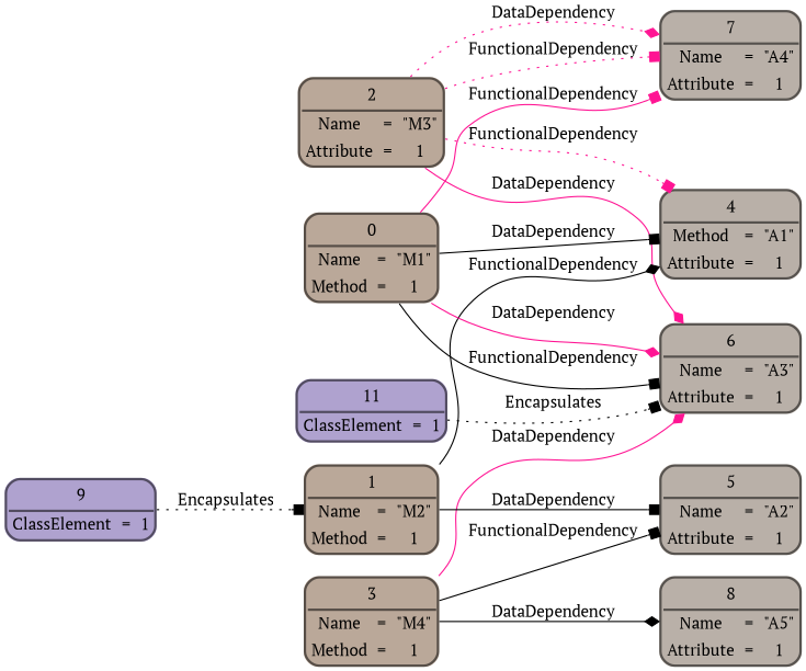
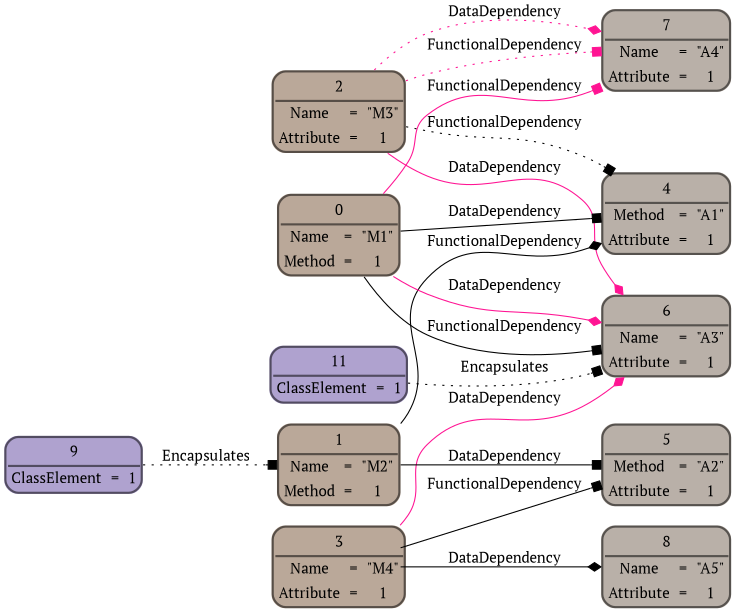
  digraph {
    fontname="PT Serif"
    rankdir=LR
    node [fillcolor="#b9b0a8" fontname="PT Serif" pencolor="#00000088" shape=plain style="filled, rounded"]
    edge [arrowhead=box color=black fontcolor=black fontname="PT Serif" labeldistance=3 style=solid]
    n1 [fillcolor="#baa899" label=<<TABLE CELLSPACING="0" BORDER="2" CELLBORDER="0" CELLPADDING="4" STYLE="ROUNDED"> 		<TR><TD COLSPAN="3" BORDER="2" SIDES="B">2</TD></TR> 		<TR><TD><FONT COLOR="black">Name</FONT></TD><TD><FONT COLOR="black">=</FONT></TD><TD><FONT COLOR="black">"M3"</FONT></TD></TR> 		<TR><TD><FONT COLOR="black">Attribute</FONT></TD><TD><FONT COLOR="black">=</FONT></TD><TD><FONT COLOR="black">1</FONT></TD></TR> 		</TABLE>>]
    n2 [label=<<TABLE CELLSPACING="0" BORDER="2" CELLBORDER="0" CELLPADDING="4" STYLE="ROUNDED"> 		<TR><TD COLSPAN="3" BORDER="2" SIDES="B">4</TD></TR> 		<TR><TD><FONT COLOR="black">Method</FONT></TD><TD><FONT COLOR="black">=</FONT></TD><TD><FONT COLOR="black">"A1"</FONT></TD></TR> 		<TR><TD><FONT COLOR="black">Attribute</FONT></TD><TD><FONT COLOR="black">=</FONT></TD><TD><FONT COLOR="black">1</FONT></TD></TR> 		</TABLE>>]
    n3 [label=<<TABLE CELLSPACING="0" BORDER="2" CELLBORDER="0" CELLPADDING="4" STYLE="ROUNDED"> 		<TR><TD COLSPAN="3" BORDER="2" SIDES="B">7</TD></TR> 		<TR><TD><FONT COLOR="black">Name</FONT></TD><TD><FONT COLOR="black">=</FONT></TD><TD><FONT COLOR="black">"A4"</FONT></TD></TR> 		<TR><TD><FONT COLOR="black">Attribute</FONT></TD><TD><FONT COLOR="black">=</FONT></TD><TD><FONT COLOR="black">1</FONT></TD></TR> 		</TABLE>>]
    n4 [label=<<TABLE CELLSPACING="0" BORDER="2" CELLBORDER="0" CELLPADDING="4" STYLE="ROUNDED"> 		<TR><TD COLSPAN="3" BORDER="2" SIDES="B">6</TD></TR> 		<TR><TD><FONT COLOR="black">Name</FONT></TD><TD><FONT COLOR="black">=</FONT></TD><TD><FONT COLOR="black">"A3"</FONT></TD></TR> 		<TR><TD><FONT COLOR="black">Attribute</FONT></TD><TD><FONT COLOR="black">=</FONT></TD><TD><FONT COLOR="black">1</FONT></TD></TR> 		</TABLE>>]
-   n5 [fillcolor="#baa899" label=<<TABLE CELLSPACING="0" BORDER="2" CELLBORDER="0" CELLPADDING="4" STYLE="ROUNDED"> 		<TR><TD COLSPAN="3" BORDER="2" SIDES="B">3</TD></TR> 		<TR><TD><FONT COLOR="black">Name</FONT></TD><TD><FONT COLOR="black">=</FONT></TD><TD><FONT COLOR="black">"M4"</FONT></TD></TR> 		<TR><TD><FONT COLOR="black">Method</FONT></TD><TD><FONT COLOR="black">=</FONT></TD><TD><FONT COLOR="black">1</FONT></TD></TR> 		</TABLE>>]
-   n6 [label=<<TABLE CELLSPACING="0" BORDER="2" CELLBORDER="0" CELLPADDING="4" STYLE="ROUNDED"> 		<TR><TD COLSPAN="3" BORDER="2" SIDES="B">5</TD></TR> 		<TR><TD><FONT COLOR="black">Name</FONT></TD><TD><FONT COLOR="black">=</FONT></TD><TD><FONT COLOR="black">"A2"</FONT></TD></TR> 		<TR><TD><FONT COLOR="black">Attribute</FONT></TD><TD><FONT COLOR="black">=</FONT></TD><TD><FONT COLOR="black">1</FONT></TD></TR> 		</TABLE>>]
+   n5 [fillcolor="#baa899" label=<<TABLE CELLSPACING="0" BORDER="2" CELLBORDER="0" CELLPADDING="4" STYLE="ROUNDED"> 		<TR><TD COLSPAN="3" BORDER="2" SIDES="B">3</TD></TR> 		<TR><TD><FONT COLOR="black">Name</FONT></TD><TD><FONT COLOR="black">=</FONT></TD><TD><FONT COLOR="black">"M4"</FONT></TD></TR> 		<TR><TD><FONT COLOR="black">Attribute</FONT></TD><TD><FONT COLOR="black">=</FONT></TD><TD><FONT COLOR="black">1</FONT></TD></TR> 		</TABLE>>]
+   n6 [label=<<TABLE CELLSPACING="0" BORDER="2" CELLBORDER="0" CELLPADDING="4" STYLE="ROUNDED"> 		<TR><TD COLSPAN="3" BORDER="2" SIDES="B">5</TD></TR> 		<TR><TD><FONT COLOR="black">Method</FONT></TD><TD><FONT COLOR="black">=</FONT></TD><TD><FONT COLOR="black">"A2"</FONT></TD></TR> 		<TR><TD><FONT COLOR="black">Attribute</FONT></TD><TD><FONT COLOR="black">=</FONT></TD><TD><FONT COLOR="black">1</FONT></TD></TR> 		</TABLE>>]
    n7 [label=<<TABLE CELLSPACING="0" BORDER="2" CELLBORDER="0" CELLPADDING="4" STYLE="ROUNDED"> 		<TR><TD COLSPAN="3" BORDER="2" SIDES="B">8</TD></TR> 		<TR><TD><FONT COLOR="black">Name</FONT></TD><TD><FONT COLOR="black">=</FONT></TD><TD><FONT COLOR="black">"A5"</FONT></TD></TR> 		<TR><TD><FONT COLOR="black">Attribute</FONT></TD><TD><FONT COLOR="black">=</FONT></TD><TD><FONT COLOR="black">1</FONT></TD></TR> 		</TABLE>>]
    n8 [fillcolor="#baa899" label=<<TABLE CELLSPACING="0" BORDER="2" CELLBORDER="0" CELLPADDING="4" STYLE="ROUNDED"> 		<TR><TD COLSPAN="3" BORDER="2" SIDES="B">1</TD></TR> 		<TR><TD><FONT COLOR="black">Name</FONT></TD><TD><FONT COLOR="black">=</FONT></TD><TD><FONT COLOR="black">"M2"</FONT></TD></TR> 		<TR><TD><FONT COLOR="black">Method</FONT></TD><TD><FONT COLOR="black">=</FONT></TD><TD><FONT COLOR="black">1</FONT></TD></TR> 		</TABLE>>]
    n9 [fillcolor="#baa899" label=<<TABLE CELLSPACING="0" BORDER="2" CELLBORDER="0" CELLPADDING="4" STYLE="ROUNDED"> 		<TR><TD COLSPAN="3" BORDER="2" SIDES="B">0</TD></TR> 		<TR><TD><FONT COLOR="black">Name</FONT></TD><TD><FONT COLOR="black">=</FONT></TD><TD><FONT COLOR="black">"M1"</FONT></TD></TR> 		<TR><TD><FONT COLOR="black">Method</FONT></TD><TD><FONT COLOR="black">=</FONT></TD><TD><FONT COLOR="black">1</FONT></TD></TR> 		</TABLE>>]
    n10 [fillcolor="#afa2cf" label=<<TABLE CELLSPACING="0" BORDER="2" CELLBORDER="0" CELLPADDING="4" STYLE="ROUNDED"> 		<TR><TD COLSPAN="3" BORDER="2" SIDES="B">9</TD></TR> 		<TR><TD><FONT COLOR="black">ClassElement</FONT></TD><TD><FONT COLOR="black">=</FONT></TD><TD><FONT COLOR="black">1</FONT></TD></TR> 		</TABLE>>]
    n11 [fillcolor="#afa2cf" label=<<TABLE CELLSPACING="0" BORDER="2" CELLBORDER="0" CELLPADDING="4" STYLE="ROUNDED"> 		<TR><TD COLSPAN="3" BORDER="2" SIDES="B">11</TD></TR> 		<TR><TD><FONT COLOR="black">ClassElement</FONT></TD><TD><FONT COLOR="black">=</FONT></TD><TD><FONT COLOR="black">1</FONT></TD></TR> 		</TABLE>>]
-   n1 -> n2 [color=deeppink label=FunctionalDependency style=dotted]
+   n1 -> n2 [label=FunctionalDependency style=dotted]
    n1 -> n3 [color=deeppink label=FunctionalDependency style=dotted]
    n1 -> n3 [arrowhead=diamond color=deeppink label=DataDependency style=dotted]
    n1 -> n4 [arrowhead=diamond color=deeppink label=DataDependency]
    n5 -> n4 [arrowhead=diamond color=deeppink label=DataDependency]
    n5 -> n6 [label=FunctionalDependency]
    n5 -> n7 [arrowhead=diamond label=DataDependency]
    n8 -> n2 [arrowhead=diamond label=FunctionalDependency]
    n8 -> n6 [label=DataDependency]
    n9 -> n2 [label=DataDependency]
    n9 -> n3 [color=deeppink label=FunctionalDependency]
    n9 -> n4 [label=FunctionalDependency]
    n9 -> n4 [arrowhead=diamond color=deeppink label=DataDependency]
    n10 -> n8 [label=Encapsulates style=dotted]
    n11 -> n4 [label=Encapsulates style=dotted]
  }
